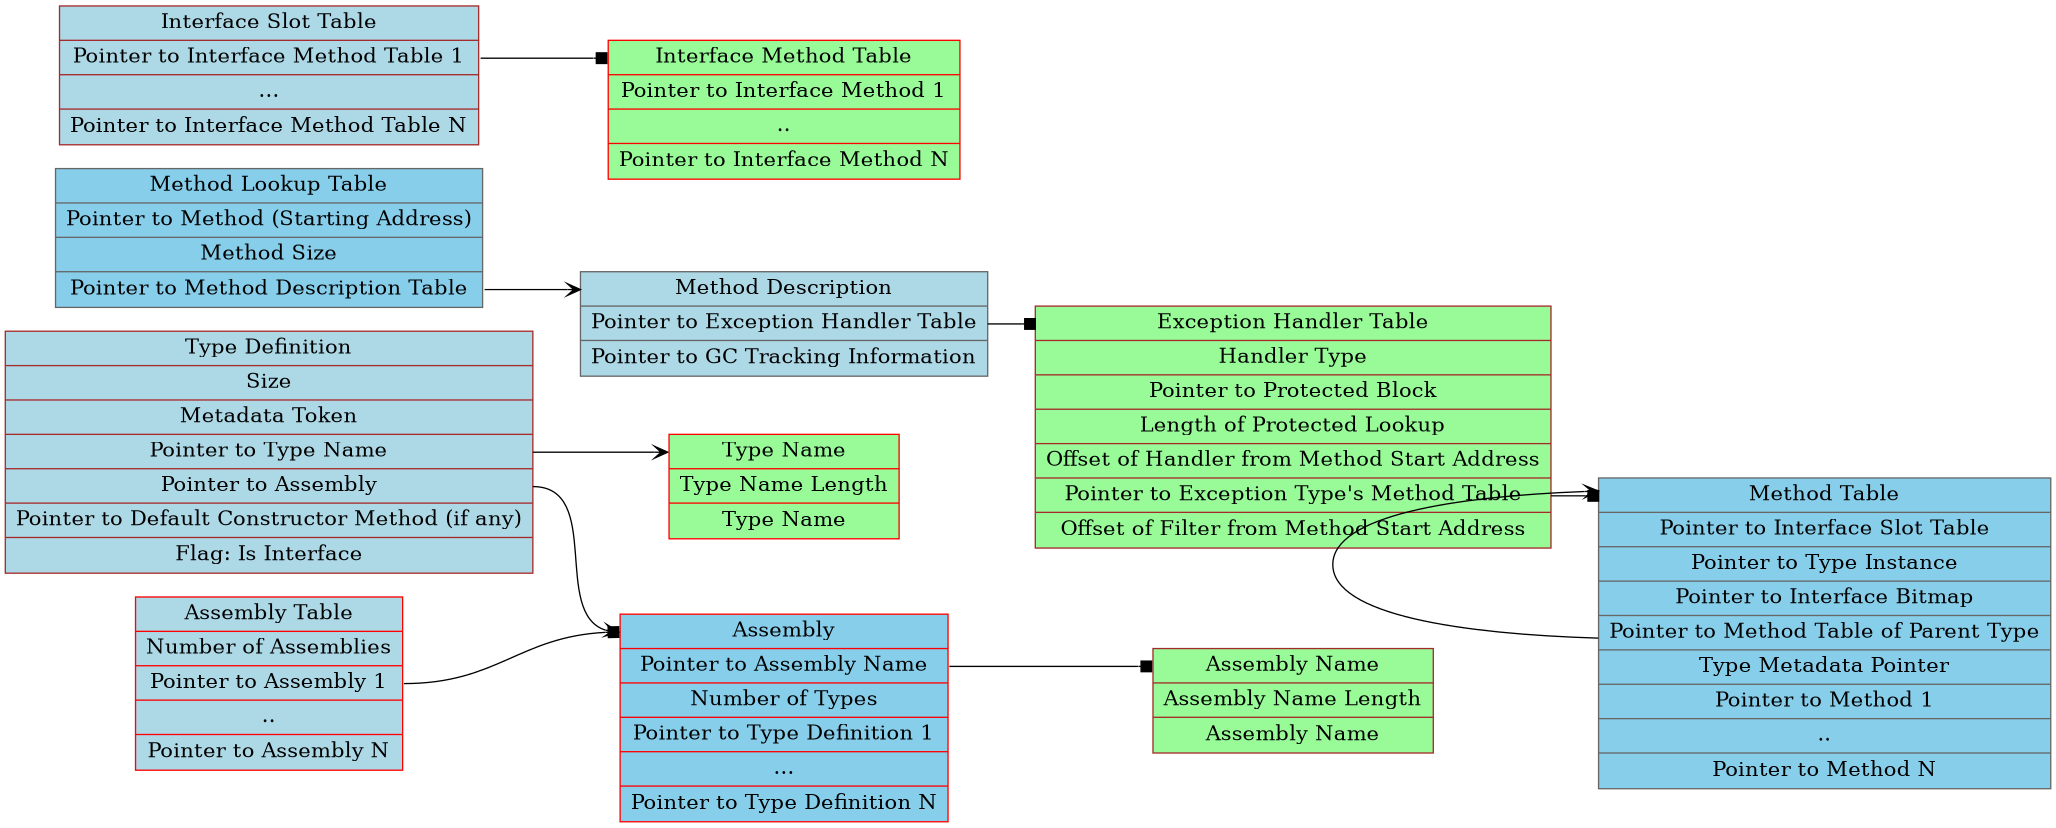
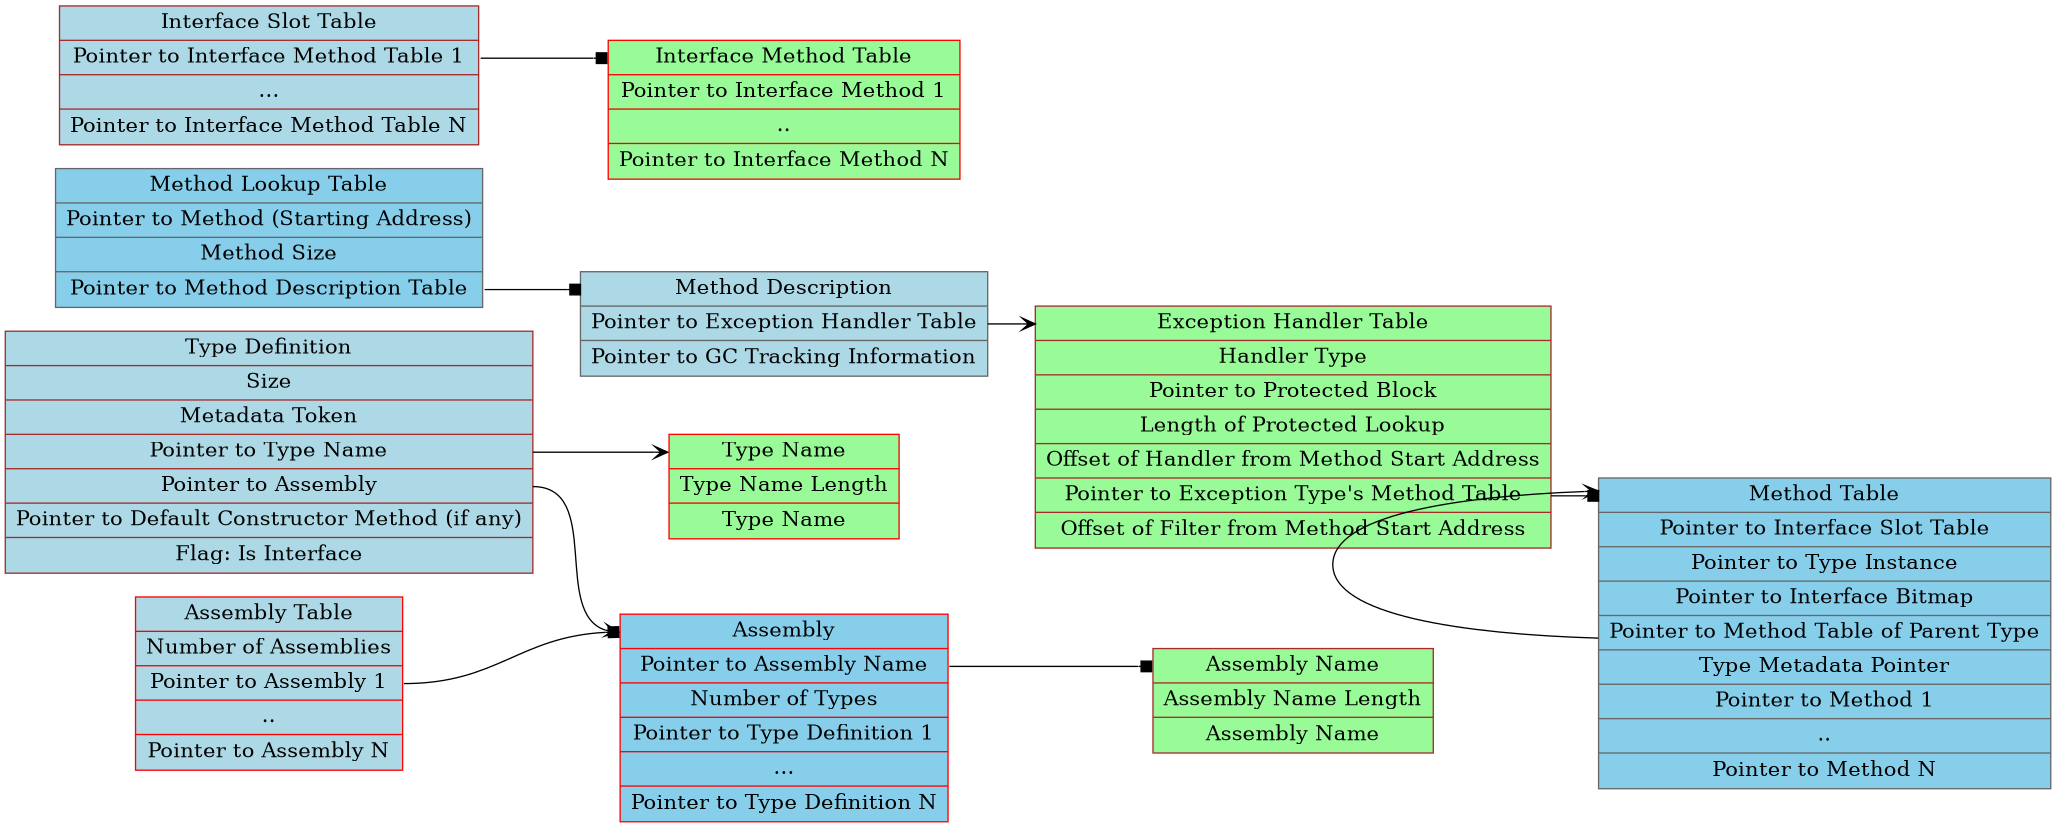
  digraph {
    rankdir=LR
    node [color=red fillcolor=lightblue fontsize=16 shape=record style=filled]
    edge [arrowhead=box headport=f0 tailport=f1]
    n1 [label="<f0>Assembly Table|Number of Assemblies|<f1>Pointer to Assembly 1|..|Pointer to Assembly N"]
    n2 [fillcolor=skyblue label="<f0>Assembly|<f2>Pointer to Assembly Name| Number of Types|<f1>Pointer to Type  Definition 1|...|Pointer to Type  Definition N"]
    n3 [color=brown fillcolor=palegreen label="<f0>Assembly Name|Assembly Name Length|Assembly Name"]
    n4 [color=brown label="<f0>Type Definition|Size|Metadata Token|<f2>Pointer to Type Name|<f1>Pointer to Assembly|Pointer to Default Constructor Method (if any)|Flag: Is Interface"]
    n5 [fillcolor=palegreen label="<f0>Type Name|Type Name Length|Type Name"]
    n6 [color=gray40 fillcolor=skyblue label="<f0>Method Lookup Table|Pointer to Method (Starting Address)|Method Size|<f1>Pointer to Method Description Table"]
    n7 [color=gray40 label="<f0>Method Description|<f1>Pointer to Exception Handler Table|<f2>Pointer to GC Tracking Information"]
    n8 [color=brown fillcolor=palegreen label="<f0>Exception Handler Table|Handler Type|Pointer to Protected Block|Length of Protected Lookup|Offset of Handler from Method Start Address|<f1>Pointer to Exception Type's Method Table|Offset of Filter from Method Start Address"]
    n9 [color=gray40 fillcolor=skyblue label="<f0>Method Table|<f2>Pointer to Interface Slot Table|Pointer to Type Instance|Pointer to Interface Bitmap|<f1>Pointer to Method Table of Parent Type|Type Metadata Pointer|Pointer to Method 1|..|Pointer to Method N"]
    n10 [color=brown label="<f0>Interface Slot Table|<f1>Pointer to Interface Method Table 1|...|Pointer to Interface Method Table N"]
    n11 [fillcolor=palegreen label="<f0>Interface Method Table|Pointer to Interface Method 1|..|Pointer to Interface Method N"]
    n1 -> n2
    n2 -> n3 [tailport=f2]
    n4 -> n2 [arrowhead=vee]
    n4 -> n5 [arrowhead=vee tailport=f2]
-   n6 -> n7 [arrowhead=vee]
-   n7 -> n8
+   n6 -> n7
+   n7 -> n8 [arrowhead=vee]
    n8 -> n9
    n9 -> n9 [arrowhead=vee]
    n10 -> n11
  }
